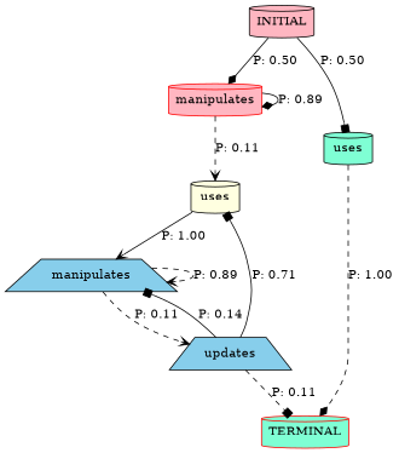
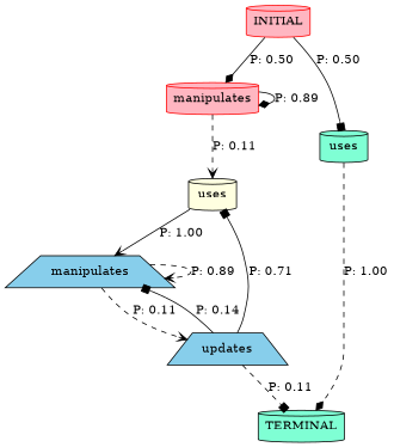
  digraph {
    node [color=black fillcolor=lightpink shape=cylinder style=filled]
    edge [arrowhead=vee style=solid]
    n1 [color=red label=manipulates]
    n2 [fillcolor=lightyellow label=uses]
    n3 [fillcolor=skyblue label=manipulates shape=trapezium]
    n4 [fillcolor=skyblue label=updates shape=trapezium]
-   n5 [color=red fillcolor=aquamarine label=TERMINAL]
+   n5 [fillcolor=aquamarine label=TERMINAL]
    n6 [fillcolor=aquamarine label=uses]
-   n7 [label=INITIAL]
+   n7 [color=red label=INITIAL]
    n1 -> n1 [arrowhead=diamond label="P: 0.89"]
    n1 -> n2 [label="P: 0.11" style=dashed]
    n2 -> n3 [label="P: 1.00"]
    n3 -> n3 [label="P: 0.89" style=dashed]
    n3 -> n4 [label="P: 0.11" style=dashed]
    n4 -> n2 [arrowhead=box label="P: 0.71"]
    n4 -> n3 [arrowhead=box label="P: 0.14"]
    n4 -> n5 [arrowhead=box label="P: 0.11" style=dashed]
    n6 -> n5 [arrowhead=diamond label="P: 1.00" style=dashed]
    n7 -> n1 [arrowhead=diamond label="P: 0.50"]
    n7 -> n6 [arrowhead=box label="P: 0.50"]
  }
